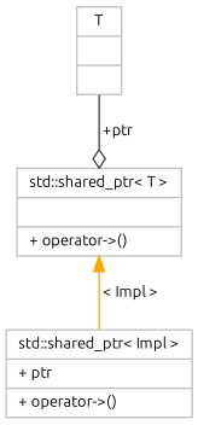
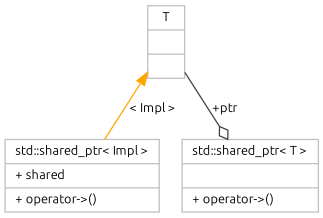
  digraph {
    fontname=Ubuntu
    node [color=grey75 fillcolor=white fontname=Ubuntu fontsize=10 shape=record style=filled]
    edge [fontname=Ubuntu fontsize=10 labelfontname=Helvetica labelfontsize=10 style=solid]
-   n1 [height=0.2 label="{std::shared_ptr\< Impl \>\n|+ ptr\l|+ operator-\>()\l}" width=0.4]
+   n1 [height=0.2 label="{std::shared_ptr\< Impl \>\n|+ shared\l|+ operator-\>()\l}" width=0.4]
    n2 [height=0.2 label="{std::shared_ptr\< T \>\n||+ operator-\>()\l}" width=0.4]
    n3 [height=0.2 label="{T\n||}" width=0.4]
-   n2 -> n1 [color=orange dir=back label=" \< Impl \>"]
+   n3 -> n1 [color=orange dir=back label=" \< Impl \>"]
    n3 -> n2 [arrowhead=odiamond color=grey25 label=" +ptr"]
  }
